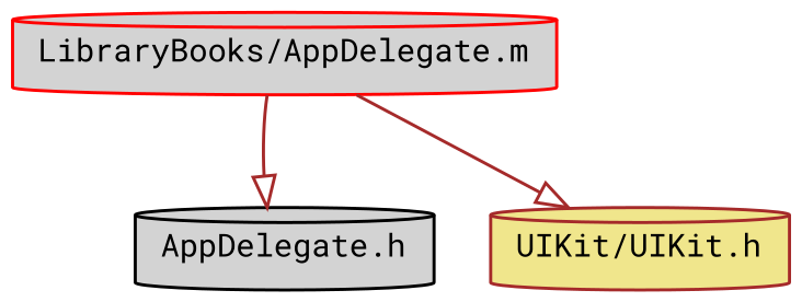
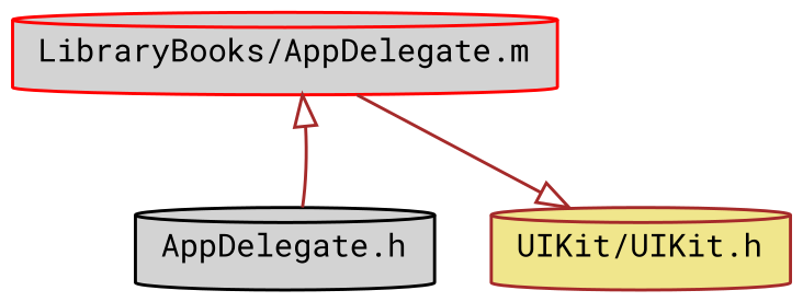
  digraph {
    fontname="Roboto Mono"
    node [fillcolor=lightgrey fontname="Roboto Mono" fontsize=10 shape=cylinder style=filled]
    edge [arrowhead=onormal color=brown fontname="Roboto Mono" fontsize=10 labelfontname=Helvetica labelfontsize=10 style=solid]
    n1 [color=red fontcolor=black height=0.2 label="LibraryBooks/AppDelegate.m" width=0.4]
    n2 [color=black height=0.2 label="AppDelegate.h" width=0.4]
    n3 [color=brown fillcolor=khaki height=0.2 label="UIKit/UIKit.h" width=0.4]
-   n1 -> n2
+   n2 -> n1
    n1 -> n3
  }
